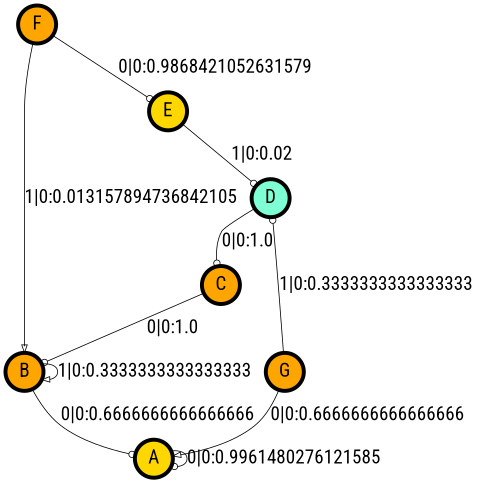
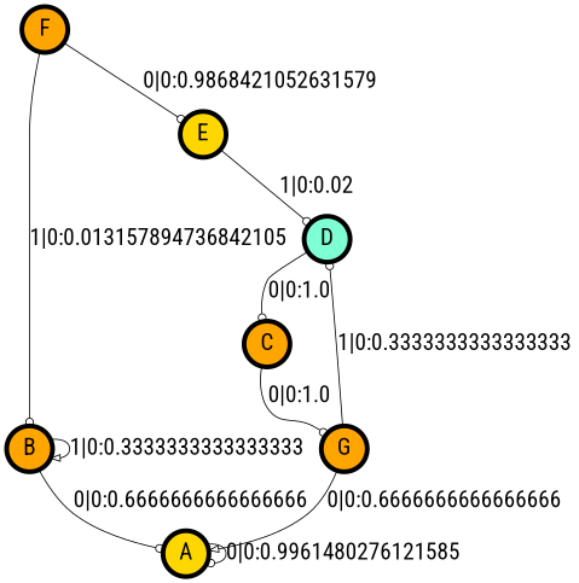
  digraph {
    fontname="Roboto Condensed"
    node [fillcolor=orange fontname="Roboto Condensed" fontsize=24 penwidth=5 shape=circle style=filled]
    edge [arrowhead=odot fontname="Roboto Condensed" fontsize=24]
    A [fillcolor=gold]
    F
    B
    E [fillcolor=gold]
    D [fillcolor=aquamarine]
    C
    G
    A -> A [label="0|0:0.9961480276121585\l"]
-   F -> B [arrowhead=onormal label="1|0:0.013157894736842105\l"]
+   F -> B [label="1|0:0.013157894736842105\l"]
    F -> E [label="0|0:0.9868421052631579\l"]
    B -> A [label="0|0:0.6666666666666666\l"]
    B -> B [arrowhead=onormal label="1|0:0.3333333333333333\l"]
    E -> D [label="1|0:0.02\l"]
    D -> C [label="0|0:1.0\l"]
-   C -> B [label="0|0:1.0\l"]
+   C -> G [label="0|0:1.0\l"]
    G -> A [arrowhead=onormal label="0|0:0.6666666666666666\l"]
    G -> D [label="1|0:0.3333333333333333\l"]
  }
